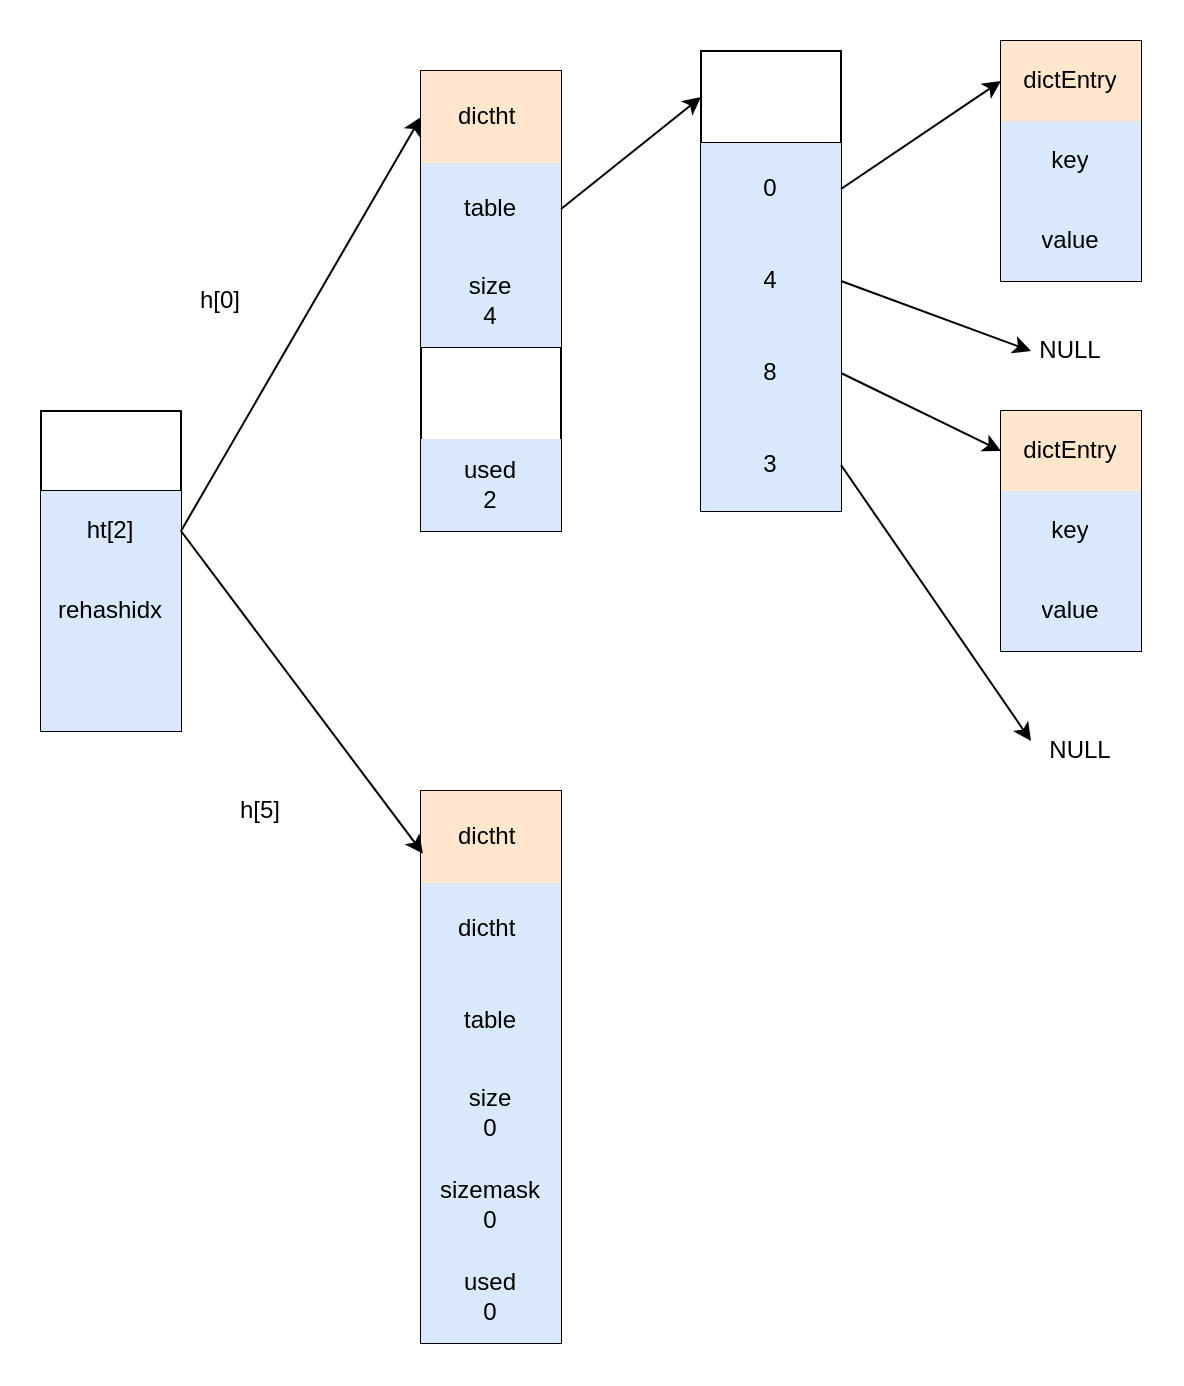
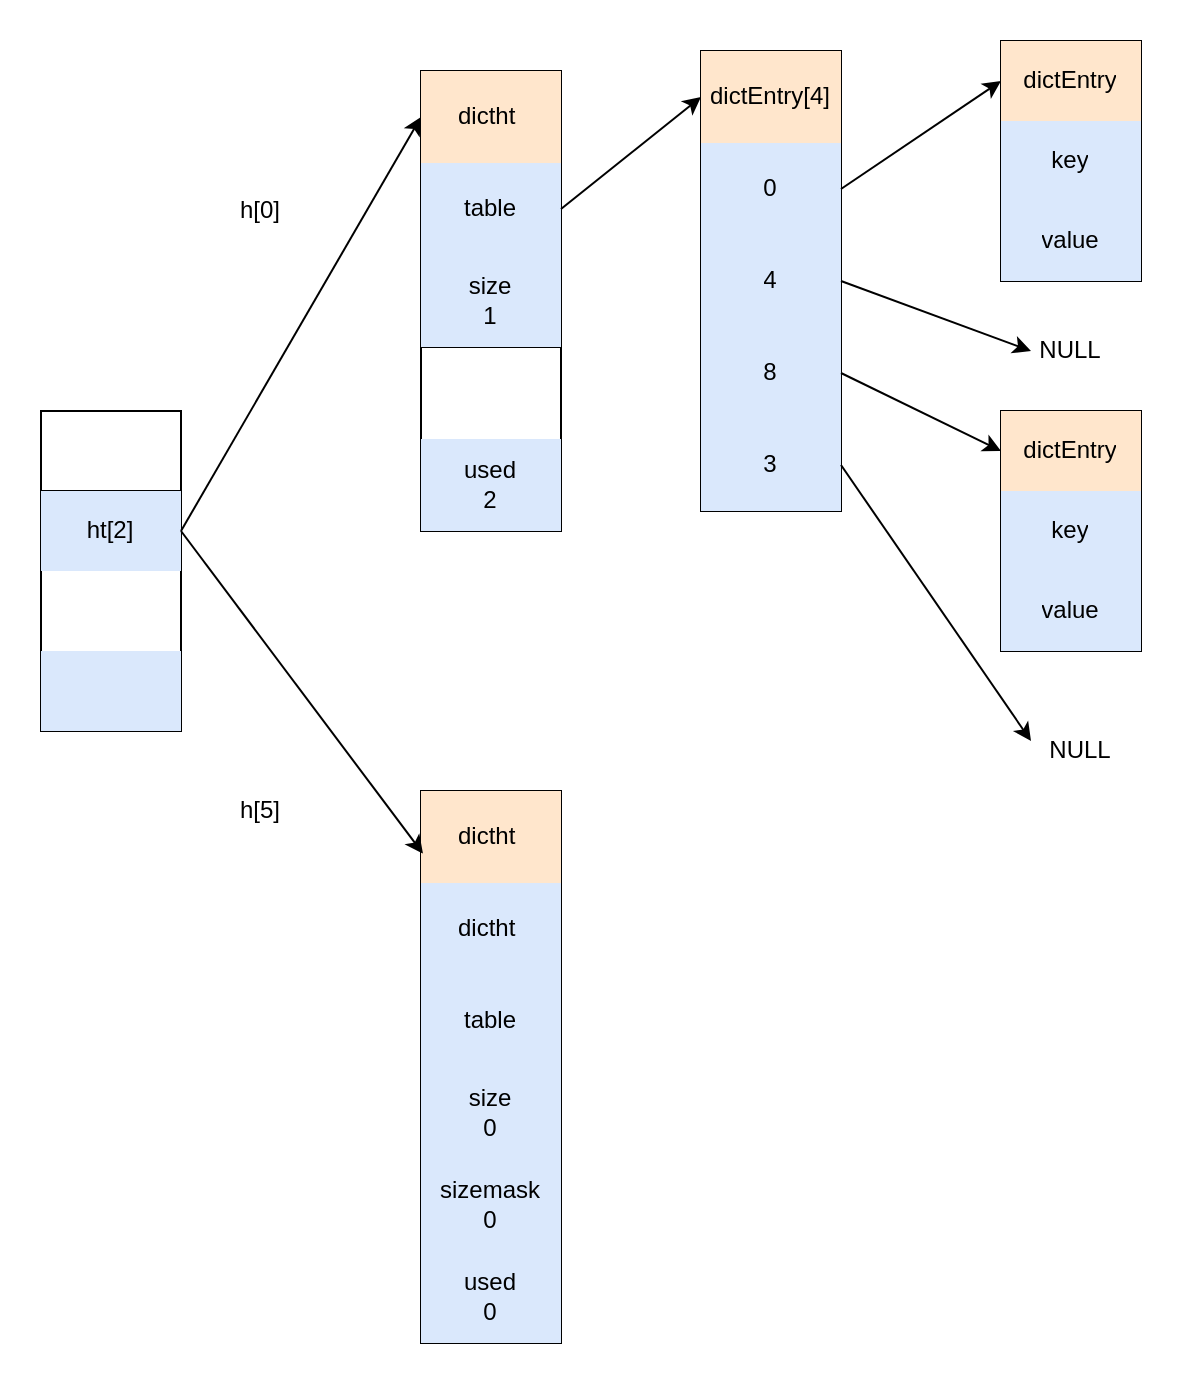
  <mxCell id="0" />
  <mxCell id="1" parent="0" />
  <mxCell id="2" value="" style="shape=table;html=1;whiteSpace=wrap;startSize=0;container=1;collapsible=0;childLayout=tableLayout;" vertex="1" parent="1"><mxGeometry x="20" y="205" width="70" height="160" as="geometry" /></mxCell>
  <mxCell id="3" value="" style="shape=partialRectangle;html=1;whiteSpace=wrap;collapsible=0;dropTarget=0;pointerEvents=0;fillColor=none;top=0;left=0;bottom=0;right=0;points=[[0,0.5],[1,0.5]];portConstraint=eastwest;" vertex="1" parent="2"><mxGeometry width="70" height="40" as="geometry" /></mxCell>
  <mxCell id="4" value="" style="shape=partialRectangle;html=1;whiteSpace=wrap;collapsible=0;dropTarget=0;pointerEvents=0;fillColor=none;top=0;left=0;bottom=0;right=0;points=[[0,0.5],[1,0.5]];portConstraint=eastwest;" vertex="1" parent="2"><mxGeometry y="40" width="70" height="40" as="geometry" /></mxCell>
  <mxCell id="5" value="ht[2]" style="shape=partialRectangle;html=1;whiteSpace=wrap;connectable=0;fillColor=#dae8fc;top=0;left=0;bottom=0;right=0;overflow=hidden;strokeColor=#6c8ebf;" vertex="1" parent="4"><mxGeometry width="70" height="40" as="geometry" /></mxCell>
  <mxCell id="6" value="" style="shape=partialRectangle;html=1;whiteSpace=wrap;collapsible=0;dropTarget=0;pointerEvents=0;fillColor=none;top=0;left=0;bottom=0;right=0;points=[[0,0.5],[1,0.5]];portConstraint=eastwest;" vertex="1" parent="2"><mxGeometry y="80" width="70" height="40" as="geometry" /></mxCell>
- <mxCell id="7" value="rehashidx" style="shape=partialRectangle;html=1;whiteSpace=wrap;connectable=0;fillColor=#dae8fc;top=0;left=0;bottom=0;right=0;overflow=hidden;strokeColor=#6c8ebf;" vertex="1" parent="6"><mxGeometry width="70" height="40" as="geometry" /></mxCell>
  <mxCell id="8" style="shape=partialRectangle;html=1;whiteSpace=wrap;collapsible=0;dropTarget=0;pointerEvents=0;fillColor=none;top=0;left=0;bottom=0;right=0;points=[[0,0.5],[1,0.5]];portConstraint=eastwest;" vertex="1" parent="2"><mxGeometry y="120" width="70" height="40" as="geometry" /></mxCell>
  <mxCell id="9" style="shape=partialRectangle;html=1;whiteSpace=wrap;connectable=0;fillColor=#dae8fc;top=0;left=0;bottom=0;right=0;overflow=hidden;strokeColor=#6c8ebf;" vertex="1" parent="8"><mxGeometry width="70" height="40" as="geometry" /></mxCell>
  <mxCell id="10" value="" style="shape=table;html=1;whiteSpace=wrap;startSize=0;container=1;collapsible=0;childLayout=tableLayout;" vertex="1" parent="1"><mxGeometry x="210" y="35" width="70" height="230" as="geometry" /></mxCell>
  <mxCell id="11" style="shape=partialRectangle;html=1;whiteSpace=wrap;collapsible=0;dropTarget=0;pointerEvents=0;fillColor=none;top=0;left=0;bottom=0;right=0;points=[[0,0.5],[1,0.5]];portConstraint=eastwest;" vertex="1" parent="10"><mxGeometry width="70" height="46" as="geometry" /></mxCell>
  <mxCell id="12" value="dictht&amp;nbsp;" style="shape=partialRectangle;html=1;whiteSpace=wrap;connectable=0;fillColor=#ffe6cc;top=0;left=0;bottom=0;right=0;overflow=hidden;strokeColor=#d79b00;" vertex="1" parent="11"><mxGeometry width="70" height="46" as="geometry" /></mxCell>
  <mxCell id="13" value="" style="shape=partialRectangle;html=1;whiteSpace=wrap;collapsible=0;dropTarget=0;pointerEvents=0;fillColor=none;top=0;left=0;bottom=0;right=0;points=[[0,0.5],[1,0.5]];portConstraint=eastwest;" vertex="1" parent="10"><mxGeometry y="46" width="70" height="46" as="geometry" /></mxCell>
  <mxCell id="14" value="table" style="shape=partialRectangle;html=1;whiteSpace=wrap;connectable=0;fillColor=#dae8fc;top=0;left=0;bottom=0;right=0;overflow=hidden;strokeColor=#6c8ebf;" vertex="1" parent="13"><mxGeometry width="70" height="46" as="geometry" /></mxCell>
  <mxCell id="15" value="" style="shape=partialRectangle;html=1;whiteSpace=wrap;collapsible=0;dropTarget=0;pointerEvents=0;fillColor=none;top=0;left=0;bottom=0;right=0;points=[[0,0.5],[1,0.5]];portConstraint=eastwest;" vertex="1" parent="10"><mxGeometry y="92" width="70" height="46" as="geometry" /></mxCell>
- <mxCell id="16" value="size&lt;br&gt;4" style="shape=partialRectangle;html=1;whiteSpace=wrap;connectable=0;fillColor=#dae8fc;top=0;left=0;bottom=0;right=0;overflow=hidden;strokeColor=#6c8ebf;" vertex="1" parent="15"><mxGeometry width="70" height="46" as="geometry" /></mxCell>
+ <mxCell id="16" value="size&lt;br&gt;1" style="shape=partialRectangle;html=1;whiteSpace=wrap;connectable=0;fillColor=#dae8fc;top=0;left=0;bottom=0;right=0;overflow=hidden;strokeColor=#6c8ebf;" vertex="1" parent="15"><mxGeometry width="70" height="46" as="geometry" /></mxCell>
  <mxCell id="17" value="" style="shape=partialRectangle;html=1;whiteSpace=wrap;collapsible=0;dropTarget=0;pointerEvents=0;fillColor=none;top=0;left=0;bottom=0;right=0;points=[[0,0.5],[1,0.5]];portConstraint=eastwest;" vertex="1" parent="10"><mxGeometry y="138" width="70" height="46" as="geometry" /></mxCell>
  <mxCell id="18" style="shape=partialRectangle;html=1;whiteSpace=wrap;collapsible=0;dropTarget=0;pointerEvents=0;fillColor=none;top=0;left=0;bottom=0;right=0;points=[[0,0.5],[1,0.5]];portConstraint=eastwest;" vertex="1" parent="10"><mxGeometry y="184" width="70" height="46" as="geometry" /></mxCell>
  <mxCell id="19" value="used&lt;br&gt;2" style="shape=partialRectangle;html=1;whiteSpace=wrap;connectable=0;fillColor=#dae8fc;top=0;left=0;bottom=0;right=0;overflow=hidden;strokeColor=#6c8ebf;" vertex="1" parent="18"><mxGeometry width="70" height="46" as="geometry" /></mxCell>
  <mxCell id="20" value="" style="shape=table;html=1;whiteSpace=wrap;startSize=0;container=1;collapsible=0;childLayout=tableLayout;" vertex="1" parent="1"><mxGeometry x="210" y="395" width="70" height="276" as="geometry" /></mxCell>
  <mxCell id="21" style="shape=partialRectangle;html=1;whiteSpace=wrap;collapsible=0;dropTarget=0;pointerEvents=0;fillColor=none;top=0;left=0;bottom=0;right=0;points=[[0,0.5],[1,0.5]];portConstraint=eastwest;" vertex="1" parent="20"><mxGeometry width="70" height="46" as="geometry" /></mxCell>
  <mxCell id="22" value="dictht&amp;nbsp;" style="shape=partialRectangle;html=1;whiteSpace=wrap;connectable=0;fillColor=#ffe6cc;top=0;left=0;bottom=0;right=0;overflow=hidden;strokeColor=#d79b00;" vertex="1" parent="21"><mxGeometry width="70" height="46" as="geometry" /></mxCell>
  <mxCell id="23" style="shape=partialRectangle;html=1;whiteSpace=wrap;collapsible=0;dropTarget=0;pointerEvents=0;fillColor=none;top=0;left=0;bottom=0;right=0;points=[[0,0.5],[1,0.5]];portConstraint=eastwest;" vertex="1" parent="20"><mxGeometry y="46" width="70" height="46" as="geometry" /></mxCell>
  <mxCell id="24" value="dictht&amp;nbsp;" style="shape=partialRectangle;html=1;whiteSpace=wrap;connectable=0;fillColor=#dae8fc;top=0;left=0;bottom=0;right=0;overflow=hidden;strokeColor=#6c8ebf;" vertex="1" parent="23"><mxGeometry width="70" height="46" as="geometry" /></mxCell>
  <mxCell id="25" value="" style="shape=partialRectangle;html=1;whiteSpace=wrap;collapsible=0;dropTarget=0;pointerEvents=0;fillColor=none;top=0;left=0;bottom=0;right=0;points=[[0,0.5],[1,0.5]];portConstraint=eastwest;" vertex="1" parent="20"><mxGeometry y="92" width="70" height="46" as="geometry" /></mxCell>
  <mxCell id="26" value="table" style="shape=partialRectangle;html=1;whiteSpace=wrap;connectable=0;fillColor=#dae8fc;top=0;left=0;bottom=0;right=0;overflow=hidden;strokeColor=#6c8ebf;" vertex="1" parent="25"><mxGeometry width="70" height="46" as="geometry" /></mxCell>
  <mxCell id="27" value="" style="shape=partialRectangle;html=1;whiteSpace=wrap;collapsible=0;dropTarget=0;pointerEvents=0;fillColor=none;top=0;left=0;bottom=0;right=0;points=[[0,0.5],[1,0.5]];portConstraint=eastwest;" vertex="1" parent="20"><mxGeometry y="138" width="70" height="46" as="geometry" /></mxCell>
  <mxCell id="28" value="size&lt;br&gt;0" style="shape=partialRectangle;html=1;whiteSpace=wrap;connectable=0;fillColor=#dae8fc;top=0;left=0;bottom=0;right=0;overflow=hidden;strokeColor=#6c8ebf;" vertex="1" parent="27"><mxGeometry width="70" height="46" as="geometry" /></mxCell>
  <mxCell id="29" value="" style="shape=partialRectangle;html=1;whiteSpace=wrap;collapsible=0;dropTarget=0;pointerEvents=0;fillColor=none;top=0;left=0;bottom=0;right=0;points=[[0,0.5],[1,0.5]];portConstraint=eastwest;" vertex="1" parent="20"><mxGeometry y="184" width="70" height="46" as="geometry" /></mxCell>
  <mxCell id="30" value="sizemask&lt;br&gt;0" style="shape=partialRectangle;html=1;whiteSpace=wrap;connectable=0;fillColor=#dae8fc;top=0;left=0;bottom=0;right=0;overflow=hidden;strokeColor=#6c8ebf;" vertex="1" parent="29"><mxGeometry width="70" height="46" as="geometry" /></mxCell>
  <mxCell id="31" style="shape=partialRectangle;html=1;whiteSpace=wrap;collapsible=0;dropTarget=0;pointerEvents=0;fillColor=none;top=0;left=0;bottom=0;right=0;points=[[0,0.5],[1,0.5]];portConstraint=eastwest;" vertex="1" parent="20"><mxGeometry y="230" width="70" height="46" as="geometry" /></mxCell>
  <mxCell id="32" value="used&lt;br&gt;0" style="shape=partialRectangle;html=1;whiteSpace=wrap;connectable=0;fillColor=#dae8fc;top=0;left=0;bottom=0;right=0;overflow=hidden;strokeColor=#6c8ebf;" vertex="1" parent="31"><mxGeometry width="70" height="46" as="geometry" /></mxCell>
  <mxCell id="33" style="rounded=0;orthogonalLoop=1;jettySize=auto;html=1;exitX=1;exitY=0.5;exitDx=0;exitDy=0;entryX=0;entryY=0.5;entryDx=0;entryDy=0;" edge="1" parent="1" source="4" target="11"><mxGeometry relative="1" as="geometry" /></mxCell>
  <mxCell id="34" style="edgeStyle=none;rounded=0;orthogonalLoop=1;jettySize=auto;html=1;exitX=1;exitY=0.5;exitDx=0;exitDy=0;entryX=0.014;entryY=0.68;entryDx=0;entryDy=0;entryPerimeter=0;" edge="1" parent="1" source="4" target="21"><mxGeometry relative="1" as="geometry" /></mxCell>
  <mxCell id="35" value="" style="shape=table;html=1;whiteSpace=wrap;startSize=0;container=1;collapsible=0;childLayout=tableLayout;" vertex="1" parent="1"><mxGeometry x="350" y="25" width="70" height="230" as="geometry" /></mxCell>
  <mxCell id="36" style="shape=partialRectangle;html=1;whiteSpace=wrap;collapsible=0;dropTarget=0;pointerEvents=0;fillColor=none;top=0;left=0;bottom=0;right=0;points=[[0,0.5],[1,0.5]];portConstraint=eastwest;" vertex="1" parent="35"><mxGeometry width="70" height="46" as="geometry" /></mxCell>
+ <mxCell id="37" value="dictEntry[4]" style="shape=partialRectangle;html=1;whiteSpace=wrap;connectable=0;fillColor=#ffe6cc;top=0;left=0;bottom=0;right=0;overflow=hidden;strokeColor=#d79b00;" vertex="1" parent="36"><mxGeometry width="70" height="46" as="geometry" /></mxCell>
  <mxCell id="38" value="" style="shape=partialRectangle;html=1;whiteSpace=wrap;collapsible=0;dropTarget=0;pointerEvents=0;fillColor=none;top=0;left=0;bottom=0;right=0;points=[[0,0.5],[1,0.5]];portConstraint=eastwest;" vertex="1" parent="35"><mxGeometry y="46" width="70" height="46" as="geometry" /></mxCell>
  <mxCell id="39" value="0" style="shape=partialRectangle;html=1;whiteSpace=wrap;connectable=0;fillColor=#dae8fc;top=0;left=0;bottom=0;right=0;overflow=hidden;strokeColor=#6c8ebf;" vertex="1" parent="38"><mxGeometry width="70" height="46" as="geometry" /></mxCell>
  <mxCell id="40" value="" style="shape=partialRectangle;html=1;whiteSpace=wrap;collapsible=0;dropTarget=0;pointerEvents=0;fillColor=none;top=0;left=0;bottom=0;right=0;points=[[0,0.5],[1,0.5]];portConstraint=eastwest;" vertex="1" parent="35"><mxGeometry y="92" width="70" height="46" as="geometry" /></mxCell>
  <mxCell id="41" value="4" style="shape=partialRectangle;html=1;whiteSpace=wrap;connectable=0;fillColor=#dae8fc;top=0;left=0;bottom=0;right=0;overflow=hidden;strokeColor=#6c8ebf;" vertex="1" parent="40"><mxGeometry width="70" height="46" as="geometry" /></mxCell>
  <mxCell id="42" value="" style="shape=partialRectangle;html=1;whiteSpace=wrap;collapsible=0;dropTarget=0;pointerEvents=0;fillColor=none;top=0;left=0;bottom=0;right=0;points=[[0,0.5],[1,0.5]];portConstraint=eastwest;" vertex="1" parent="35"><mxGeometry y="138" width="70" height="46" as="geometry" /></mxCell>
  <mxCell id="43" value="8" style="shape=partialRectangle;html=1;whiteSpace=wrap;connectable=0;fillColor=#dae8fc;top=0;left=0;bottom=0;right=0;overflow=hidden;strokeColor=#6c8ebf;" vertex="1" parent="42"><mxGeometry width="70" height="46" as="geometry" /></mxCell>
  <mxCell id="44" style="shape=partialRectangle;html=1;whiteSpace=wrap;collapsible=0;dropTarget=0;pointerEvents=0;fillColor=none;top=0;left=0;bottom=0;right=0;points=[[0,0.5],[1,0.5]];portConstraint=eastwest;" vertex="1" parent="35"><mxGeometry y="184" width="70" height="46" as="geometry" /></mxCell>
  <mxCell id="45" value="3" style="shape=partialRectangle;html=1;whiteSpace=wrap;connectable=0;fillColor=#dae8fc;top=0;left=0;bottom=0;right=0;overflow=hidden;strokeColor=#6c8ebf;" vertex="1" parent="44"><mxGeometry width="70" height="46" as="geometry" /></mxCell>
- <mxCell id="46" value="h[0]" style="text;html=1;strokeColor=none;fillColor=none;align=center;verticalAlign=middle;whiteSpace=wrap;rounded=0;" vertex="1" parent="1"><mxGeometry x="90" y="140" width="40" height="20" as="geometry" /></mxCell>
+ <mxCell id="46" value="h[0]" style="text;html=1;strokeColor=none;fillColor=none;align=center;verticalAlign=middle;whiteSpace=wrap;rounded=0;" vertex="1" parent="1"><mxGeometry x="110" y="95" width="40" height="20" as="geometry" /></mxCell>
  <mxCell id="47" value="h[5]" style="text;html=1;strokeColor=none;fillColor=none;align=center;verticalAlign=middle;whiteSpace=wrap;rounded=0;" vertex="1" parent="1"><mxGeometry x="110" y="395" width="40" height="20" as="geometry" /></mxCell>
  <mxCell id="48" value="" style="shape=table;html=1;whiteSpace=wrap;startSize=0;container=1;collapsible=0;childLayout=tableLayout;" vertex="1" parent="1"><mxGeometry x="500" y="20" width="70" height="120" as="geometry" /></mxCell>
  <mxCell id="49" style="shape=partialRectangle;html=1;whiteSpace=wrap;collapsible=0;dropTarget=0;pointerEvents=0;fillColor=none;top=0;left=0;bottom=0;right=0;points=[[0,0.5],[1,0.5]];portConstraint=eastwest;" vertex="1" parent="48"><mxGeometry width="70" height="40" as="geometry" /></mxCell>
  <mxCell id="50" value="dictEntry" style="shape=partialRectangle;html=1;whiteSpace=wrap;connectable=0;fillColor=#ffe6cc;top=0;left=0;bottom=0;right=0;overflow=hidden;strokeColor=#d79b00;" vertex="1" parent="49"><mxGeometry width="70" height="40" as="geometry" /></mxCell>
  <mxCell id="51" value="" style="shape=partialRectangle;html=1;whiteSpace=wrap;collapsible=0;dropTarget=0;pointerEvents=0;fillColor=none;top=0;left=0;bottom=0;right=0;points=[[0,0.5],[1,0.5]];portConstraint=eastwest;" vertex="1" parent="48"><mxGeometry y="40" width="70" height="40" as="geometry" /></mxCell>
  <mxCell id="52" value="key" style="shape=partialRectangle;html=1;whiteSpace=wrap;connectable=0;fillColor=#dae8fc;top=0;left=0;bottom=0;right=0;overflow=hidden;strokeColor=#6c8ebf;" vertex="1" parent="51"><mxGeometry width="70" height="40" as="geometry" /></mxCell>
  <mxCell id="53" value="" style="shape=partialRectangle;html=1;whiteSpace=wrap;collapsible=0;dropTarget=0;pointerEvents=0;fillColor=none;top=0;left=0;bottom=0;right=0;points=[[0,0.5],[1,0.5]];portConstraint=eastwest;" vertex="1" parent="48"><mxGeometry y="80" width="70" height="40" as="geometry" /></mxCell>
  <mxCell id="54" value="value" style="shape=partialRectangle;html=1;whiteSpace=wrap;connectable=0;fillColor=#dae8fc;top=0;left=0;bottom=0;right=0;overflow=hidden;strokeColor=#6c8ebf;" vertex="1" parent="53"><mxGeometry width="70" height="40" as="geometry" /></mxCell>
  <mxCell id="55" value="" style="shape=table;html=1;whiteSpace=wrap;startSize=0;container=1;collapsible=0;childLayout=tableLayout;" vertex="1" parent="1"><mxGeometry x="500" y="205" width="70" height="120" as="geometry" /></mxCell>
  <mxCell id="56" style="shape=partialRectangle;html=1;whiteSpace=wrap;collapsible=0;dropTarget=0;pointerEvents=0;fillColor=none;top=0;left=0;bottom=0;right=0;points=[[0,0.5],[1,0.5]];portConstraint=eastwest;" vertex="1" parent="55"><mxGeometry width="70" height="40" as="geometry" /></mxCell>
  <mxCell id="57" value="dictEntry" style="shape=partialRectangle;html=1;whiteSpace=wrap;connectable=0;fillColor=#ffe6cc;top=0;left=0;bottom=0;right=0;overflow=hidden;strokeColor=#d79b00;" vertex="1" parent="56"><mxGeometry width="70" height="40" as="geometry" /></mxCell>
  <mxCell id="58" value="" style="shape=partialRectangle;html=1;whiteSpace=wrap;collapsible=0;dropTarget=0;pointerEvents=0;fillColor=none;top=0;left=0;bottom=0;right=0;points=[[0,0.5],[1,0.5]];portConstraint=eastwest;" vertex="1" parent="55"><mxGeometry y="40" width="70" height="40" as="geometry" /></mxCell>
  <mxCell id="59" value="key" style="shape=partialRectangle;html=1;whiteSpace=wrap;connectable=0;fillColor=#dae8fc;top=0;left=0;bottom=0;right=0;overflow=hidden;strokeColor=#6c8ebf;" vertex="1" parent="58"><mxGeometry width="70" height="40" as="geometry" /></mxCell>
  <mxCell id="60" value="" style="shape=partialRectangle;html=1;whiteSpace=wrap;collapsible=0;dropTarget=0;pointerEvents=0;fillColor=none;top=0;left=0;bottom=0;right=0;points=[[0,0.5],[1,0.5]];portConstraint=eastwest;" vertex="1" parent="55"><mxGeometry y="80" width="70" height="40" as="geometry" /></mxCell>
  <mxCell id="61" value="value" style="shape=partialRectangle;html=1;whiteSpace=wrap;connectable=0;fillColor=#dae8fc;top=0;left=0;bottom=0;right=0;overflow=hidden;strokeColor=#6c8ebf;" vertex="1" parent="60"><mxGeometry width="70" height="40" as="geometry" /></mxCell>
  <mxCell id="62" style="edgeStyle=none;rounded=0;orthogonalLoop=1;jettySize=auto;html=1;exitX=1;exitY=0.5;exitDx=0;exitDy=0;entryX=0;entryY=0.5;entryDx=0;entryDy=0;" edge="1" parent="1" source="38" target="49"><mxGeometry relative="1" as="geometry" /></mxCell>
  <mxCell id="63" style="edgeStyle=none;rounded=0;orthogonalLoop=1;jettySize=auto;html=1;exitX=1;exitY=0.5;exitDx=0;exitDy=0;entryX=0;entryY=0.5;entryDx=0;entryDy=0;" edge="1" parent="1" source="42" target="56"><mxGeometry relative="1" as="geometry" /></mxCell>
  <mxCell id="64" value="NULL" style="text;html=1;strokeColor=none;fillColor=none;align=center;verticalAlign=middle;whiteSpace=wrap;rounded=0;" vertex="1" parent="1"><mxGeometry x="515" y="165" width="40" height="20" as="geometry" /></mxCell>
  <mxCell id="65" style="edgeStyle=none;rounded=0;orthogonalLoop=1;jettySize=auto;html=1;exitX=1;exitY=0.5;exitDx=0;exitDy=0;entryX=0;entryY=0.5;entryDx=0;entryDy=0;" edge="1" parent="1" source="40" target="64"><mxGeometry relative="1" as="geometry" /></mxCell>
  <mxCell id="66" style="edgeStyle=none;rounded=0;orthogonalLoop=1;jettySize=auto;html=1;exitX=1;exitY=0.5;exitDx=0;exitDy=0;entryX=0;entryY=0.75;entryDx=0;entryDy=0;" edge="1" parent="1" source="44"><mxGeometry relative="1" as="geometry"><mxPoint x="515" y="370" as="targetPoint" /></mxGeometry></mxCell>
  <mxCell id="67" value="NULL" style="text;html=1;strokeColor=none;fillColor=none;align=center;verticalAlign=middle;whiteSpace=wrap;rounded=0;" vertex="1" parent="1"><mxGeometry x="520" y="365" width="40" height="20" as="geometry" /></mxCell>
  <mxCell id="68" style="edgeStyle=none;rounded=0;orthogonalLoop=1;jettySize=auto;html=1;exitX=1;exitY=0.5;exitDx=0;exitDy=0;entryX=0;entryY=0.5;entryDx=0;entryDy=0;" edge="1" parent="1" source="13" target="36"><mxGeometry relative="1" as="geometry" /></mxCell>
